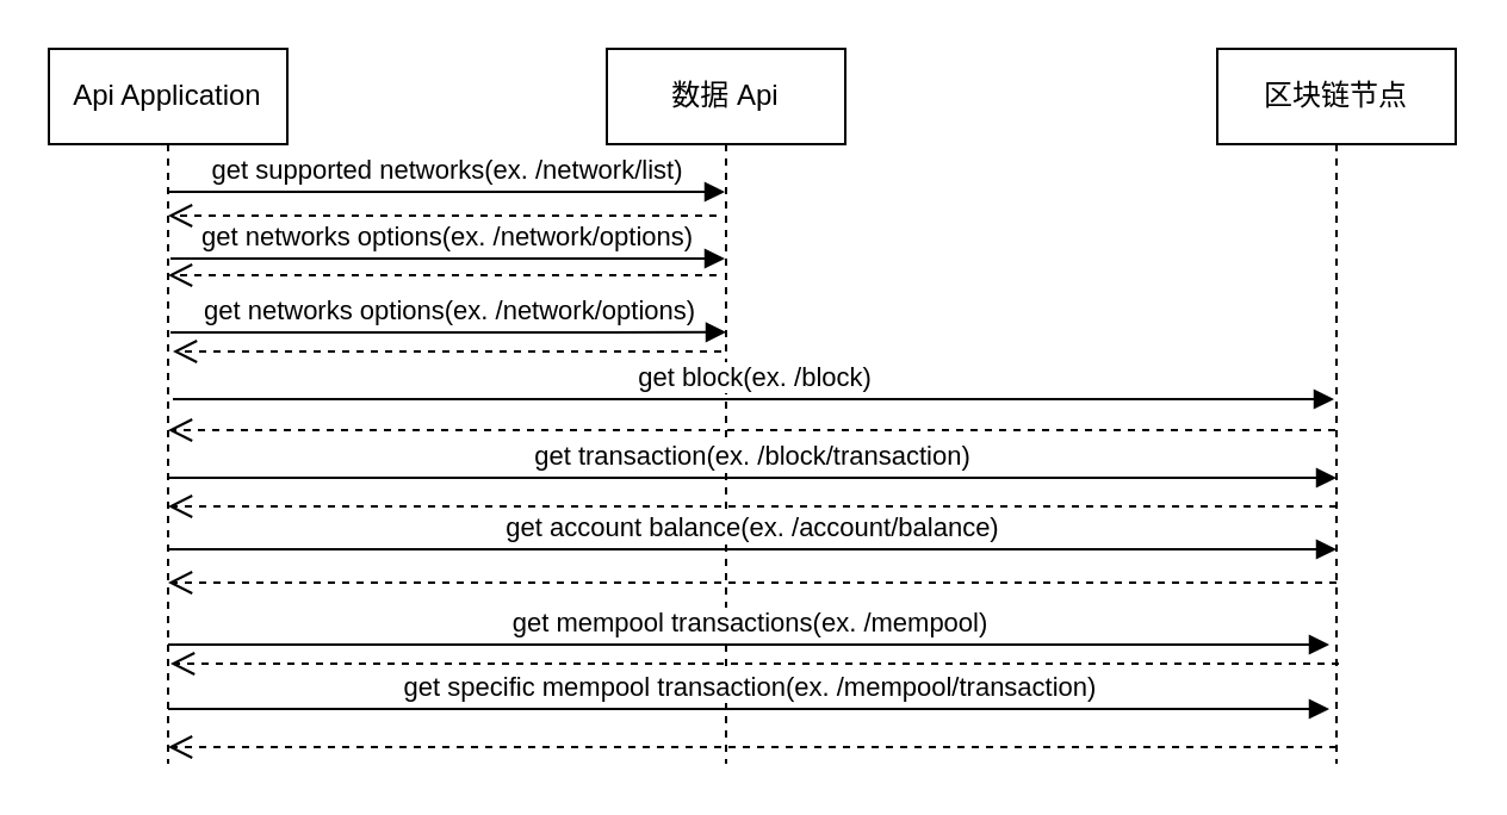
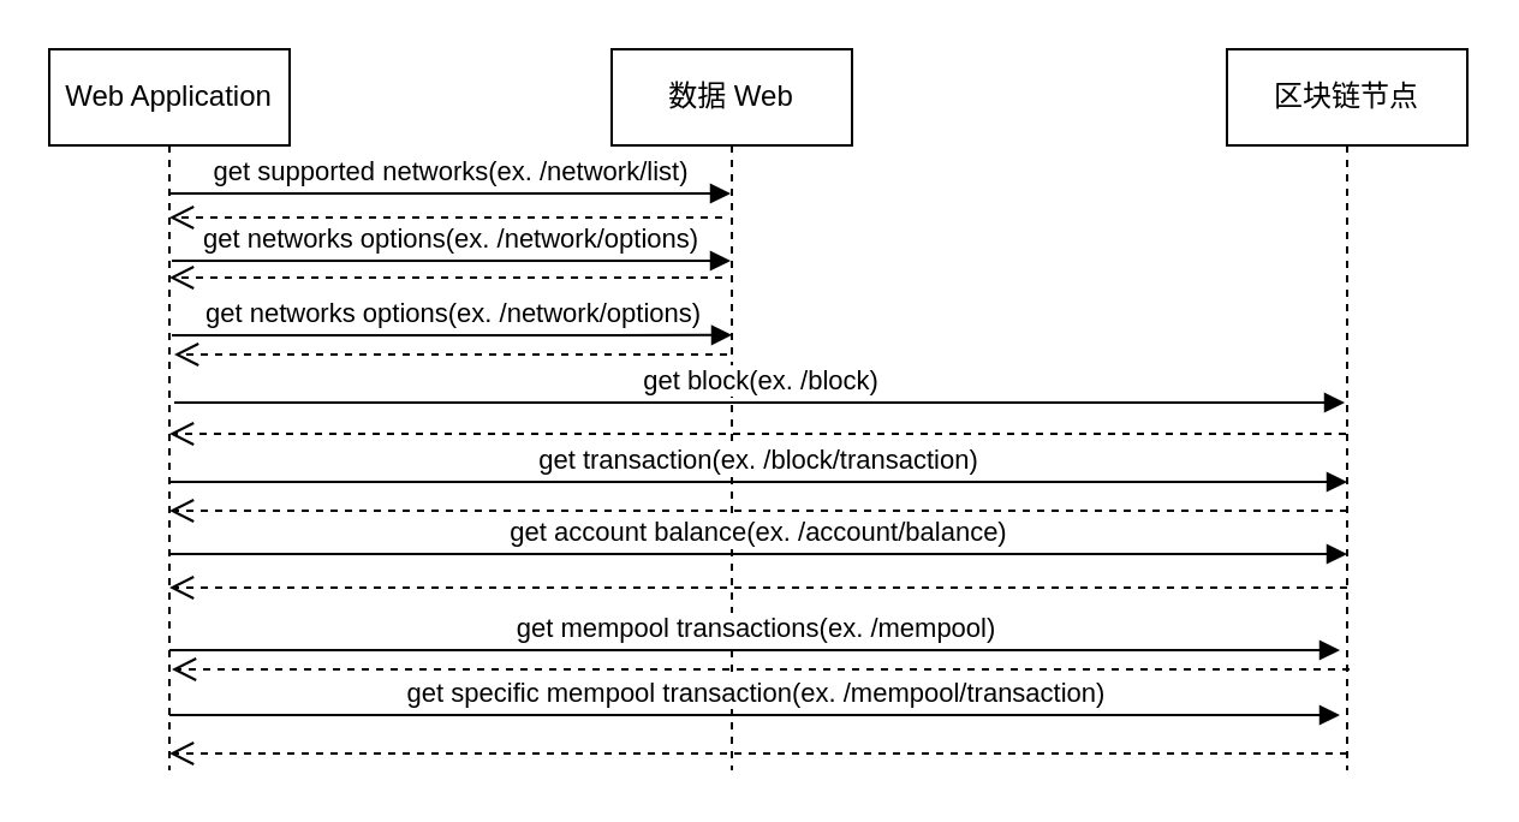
  <mxCell id="0" />
  <mxCell id="1" parent="0" />
- <mxCell id="2" value="Api Application" style="shape=umlLifeline;perimeter=lifelinePerimeter;whiteSpace=wrap;html=1;container=0;dropTarget=0;collapsible=0;recursiveResize=0;outlineConnect=0;portConstraint=eastwest;newEdgeStyle={&quot;edgeStyle&quot;:&quot;elbowEdgeStyle&quot;,&quot;elbow&quot;:&quot;vertical&quot;,&quot;curved&quot;:0,&quot;rounded&quot;:0};" vertex="1" parent="1"><mxGeometry x="20" y="20" width="100" height="300" as="geometry" /></mxCell>
- <mxCell id="3" value="数据 Api" style="shape=umlLifeline;perimeter=lifelinePerimeter;whiteSpace=wrap;html=1;container=0;dropTarget=0;collapsible=0;recursiveResize=0;outlineConnect=0;portConstraint=eastwest;newEdgeStyle={&quot;edgeStyle&quot;:&quot;elbowEdgeStyle&quot;,&quot;elbow&quot;:&quot;vertical&quot;,&quot;curved&quot;:0,&quot;rounded&quot;:0};" vertex="1" parent="1"><mxGeometry x="254" y="20" width="100" height="300" as="geometry" /></mxCell>
+ <mxCell id="2" value="Web Application" style="shape=umlLifeline;perimeter=lifelinePerimeter;whiteSpace=wrap;html=1;container=0;dropTarget=0;collapsible=0;recursiveResize=0;outlineConnect=0;portConstraint=eastwest;newEdgeStyle={&quot;edgeStyle&quot;:&quot;elbowEdgeStyle&quot;,&quot;elbow&quot;:&quot;vertical&quot;,&quot;curved&quot;:0,&quot;rounded&quot;:0};" vertex="1" parent="1"><mxGeometry x="20" y="20" width="100" height="300" as="geometry" /></mxCell>
+ <mxCell id="3" value="数据 Web" style="shape=umlLifeline;perimeter=lifelinePerimeter;whiteSpace=wrap;html=1;container=0;dropTarget=0;collapsible=0;recursiveResize=0;outlineConnect=0;portConstraint=eastwest;newEdgeStyle={&quot;edgeStyle&quot;:&quot;elbowEdgeStyle&quot;,&quot;elbow&quot;:&quot;vertical&quot;,&quot;curved&quot;:0,&quot;rounded&quot;:0};" vertex="1" parent="1"><mxGeometry x="254" y="20" width="100" height="300" as="geometry" /></mxCell>
  <mxCell id="4" value="get supported networks(ex. /network/list)" style="html=1;verticalAlign=bottom;endArrow=block;edgeStyle=elbowEdgeStyle;elbow=vertical;curved=0;rounded=0;" edge="1" parent="1" target="3"><mxGeometry x="0.003" width="80" relative="1" as="geometry"><mxPoint x="70" y="80" as="sourcePoint" /><mxPoint x="150" y="80" as="targetPoint" /><mxPoint as="offset" /></mxGeometry></mxCell>
  <mxCell id="5" value="get networks options(ex. /network/options)" style="html=1;verticalAlign=bottom;endArrow=block;edgeStyle=elbowEdgeStyle;elbow=vertical;curved=0;rounded=0;" edge="1" parent="1" target="3"><mxGeometry width="80" relative="1" as="geometry"><mxPoint x="71" y="108" as="sourcePoint" /><mxPoint x="241" y="108" as="targetPoint" /></mxGeometry></mxCell>
  <mxCell id="6" value="get networks options(ex. /network/options)" style="html=1;verticalAlign=bottom;endArrow=block;edgeStyle=elbowEdgeStyle;elbow=horizontal;curved=0;rounded=0;entryX=0.5;entryY=0.383;entryDx=0;entryDy=0;entryPerimeter=0;" edge="1" parent="1"><mxGeometry width="80" relative="1" as="geometry"><mxPoint x="71" y="139" as="sourcePoint" /><mxPoint x="304" y="138.9" as="targetPoint" /><mxPoint as="offset" /></mxGeometry></mxCell>
  <mxCell id="7" value="区块链节点" style="shape=umlLifeline;perimeter=lifelinePerimeter;whiteSpace=wrap;html=1;container=0;dropTarget=0;collapsible=0;recursiveResize=0;outlineConnect=0;portConstraint=eastwest;newEdgeStyle={&quot;edgeStyle&quot;:&quot;elbowEdgeStyle&quot;,&quot;elbow&quot;:&quot;vertical&quot;,&quot;curved&quot;:0,&quot;rounded&quot;:0};" vertex="1" parent="1"><mxGeometry x="510" y="20" width="100" height="300" as="geometry" /></mxCell>
  <mxCell id="8" value="get block(ex. /block)" style="html=1;verticalAlign=bottom;endArrow=block;edgeStyle=elbowEdgeStyle;elbow=horizontal;curved=0;rounded=0;entryX=0.49;entryY=0.49;entryDx=0;entryDy=0;entryPerimeter=0;" edge="1" parent="1" target="7"><mxGeometry width="80" relative="1" as="geometry"><mxPoint x="72" y="167" as="sourcePoint" /><mxPoint x="242" y="167" as="targetPoint" /></mxGeometry></mxCell>
  <mxCell id="9" value="get transaction(ex. /block/transaction)" style="html=1;verticalAlign=bottom;endArrow=block;edgeStyle=elbowEdgeStyle;elbow=horizontal;curved=0;rounded=0;" edge="1" parent="1"><mxGeometry width="80" relative="1" as="geometry"><mxPoint x="70" y="200" as="sourcePoint" /><mxPoint x="560" y="200" as="targetPoint" /></mxGeometry></mxCell>
  <mxCell id="10" value="get account balance(ex. /account/balance)" style="html=1;verticalAlign=bottom;endArrow=block;edgeStyle=elbowEdgeStyle;elbow=horizontal;curved=0;rounded=0;" edge="1" parent="1"><mxGeometry x="0.002" width="80" relative="1" as="geometry"><mxPoint x="70" y="230" as="sourcePoint" /><mxPoint x="560" y="230" as="targetPoint" /><mxPoint as="offset" /></mxGeometry></mxCell>
  <mxCell id="11" value="get mempool transactions(ex. /mempool)" style="html=1;verticalAlign=bottom;endArrow=block;edgeStyle=elbowEdgeStyle;elbow=vertical;curved=0;rounded=0;" edge="1" parent="1"><mxGeometry width="80" relative="1" as="geometry"><mxPoint x="70" y="270" as="sourcePoint" /><mxPoint x="557" y="270" as="targetPoint" /></mxGeometry></mxCell>
  <mxCell id="12" value="get specific mempool transaction(ex. /mempool/transaction)" style="html=1;verticalAlign=bottom;endArrow=block;edgeStyle=elbowEdgeStyle;elbow=vertical;curved=0;rounded=0;" edge="1" parent="1"><mxGeometry width="80" relative="1" as="geometry"><mxPoint x="70" y="297" as="sourcePoint" /><mxPoint x="557" y="297" as="targetPoint" /></mxGeometry></mxCell>
  <mxCell id="13" value="" style="html=1;verticalAlign=bottom;endArrow=open;dashed=1;endSize=8;edgeStyle=elbowEdgeStyle;elbow=vertical;curved=0;rounded=0;" edge="1" parent="1"><mxGeometry relative="1" as="geometry"><mxPoint x="300" y="90" as="sourcePoint" /><mxPoint x="70" y="90" as="targetPoint" /></mxGeometry></mxCell>
  <mxCell id="14" value="" style="html=1;verticalAlign=bottom;endArrow=open;dashed=1;endSize=8;edgeStyle=elbowEdgeStyle;elbow=vertical;curved=0;rounded=0;" edge="1" parent="1"><mxGeometry relative="1" as="geometry"><mxPoint x="300" y="115" as="sourcePoint" /><mxPoint x="70" y="115" as="targetPoint" /></mxGeometry></mxCell>
  <mxCell id="15" value="" style="html=1;verticalAlign=bottom;endArrow=open;dashed=1;endSize=8;edgeStyle=elbowEdgeStyle;elbow=vertical;curved=0;rounded=0;" edge="1" parent="1"><mxGeometry relative="1" as="geometry"><mxPoint x="302" y="147" as="sourcePoint" /><mxPoint x="72" y="147" as="targetPoint" /></mxGeometry></mxCell>
  <mxCell id="16" value="" style="html=1;verticalAlign=bottom;endArrow=open;dashed=1;endSize=8;edgeStyle=elbowEdgeStyle;elbow=vertical;curved=0;rounded=0;" edge="1" parent="1" source="7"><mxGeometry relative="1" as="geometry"><mxPoint x="300" y="180" as="sourcePoint" /><mxPoint x="70" y="180" as="targetPoint" /></mxGeometry></mxCell>
  <mxCell id="17" value="" style="html=1;verticalAlign=bottom;endArrow=open;dashed=1;endSize=8;edgeStyle=elbowEdgeStyle;elbow=vertical;curved=0;rounded=0;" edge="1" parent="1"><mxGeometry relative="1" as="geometry"><mxPoint x="560" y="212" as="sourcePoint" /><mxPoint x="70" y="212" as="targetPoint" /></mxGeometry></mxCell>
  <mxCell id="18" value="" style="html=1;verticalAlign=bottom;endArrow=open;dashed=1;endSize=8;edgeStyle=elbowEdgeStyle;elbow=vertical;curved=0;rounded=0;" edge="1" parent="1"><mxGeometry relative="1" as="geometry"><mxPoint x="560" y="244" as="sourcePoint" /><mxPoint x="70" y="244" as="targetPoint" /></mxGeometry></mxCell>
  <mxCell id="19" value="" style="html=1;verticalAlign=bottom;endArrow=open;dashed=1;endSize=8;edgeStyle=elbowEdgeStyle;elbow=vertical;curved=0;rounded=0;" edge="1" parent="1"><mxGeometry relative="1" as="geometry"><mxPoint x="561" y="278" as="sourcePoint" /><mxPoint x="71" y="278" as="targetPoint" /></mxGeometry></mxCell>
  <mxCell id="20" value="" style="html=1;verticalAlign=bottom;endArrow=open;dashed=1;endSize=8;edgeStyle=elbowEdgeStyle;elbow=vertical;curved=0;rounded=0;" edge="1" parent="1"><mxGeometry relative="1" as="geometry"><mxPoint x="560" y="313" as="sourcePoint" /><mxPoint x="70" y="313" as="targetPoint" /></mxGeometry></mxCell>
